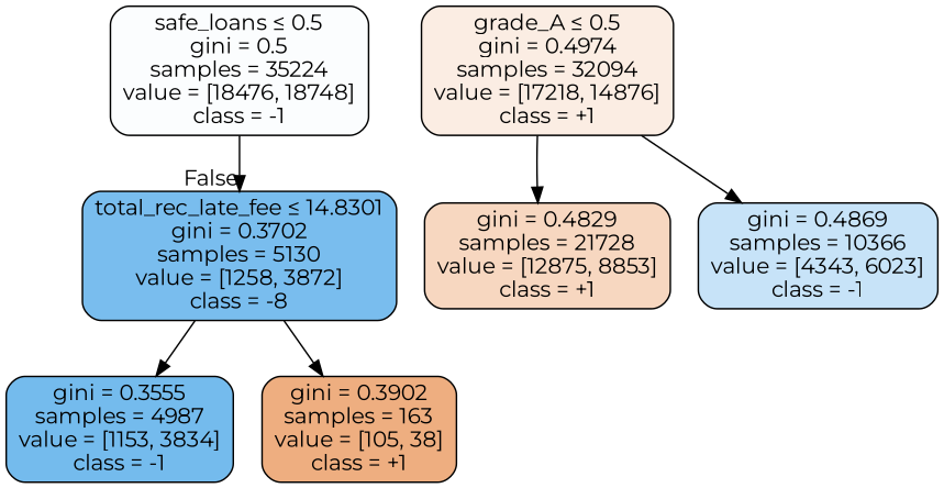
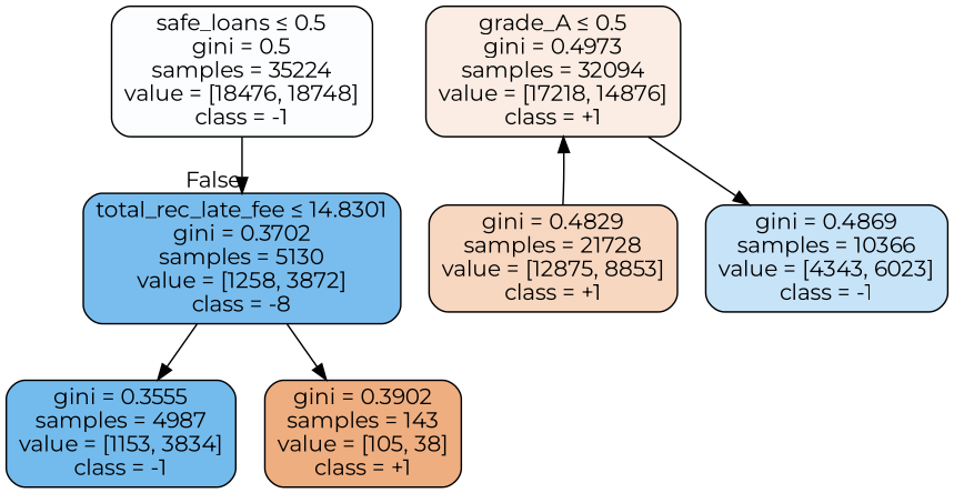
  digraph {
    fontname=Montserrat
    node [color=black fontname=Montserrat shape=box style="filled, rounded"]
    edge [fontname=Montserrat]
    n1 [fillcolor="#399de504" label=<safe_loans &le; 0.5<br/>gini = 0.5<br/>samples = 35224<br/>value = [18476, 18748]<br/>class = -1>]
    n2 [fillcolor="#399de5ac" label=<total_rec_late_fee &le; 14.8301<br/>gini = 0.3702<br/>samples = 5130<br/>value = [1258, 3872]<br/>class = -8>]
-   n3 [fillcolor="#e5813923" label=<grade_A &le; 0.5<br/>gini = 0.4974<br/>samples = 32094<br/>value = [17218, 14876]<br/>class = +1>]
+   n3 [fillcolor="#e5813923" label=<grade_A &le; 0.5<br/>gini = 0.4973<br/>samples = 32094<br/>value = [17218, 14876]<br/>class = +1>]
    n4 [fillcolor="#e5813950" label=<gini = 0.4829<br/>samples = 21728<br/>value = [12875, 8853]<br/>class = +1>]
    n5 [fillcolor="#399de547" label=<gini = 0.4869<br/>samples = 10366<br/>value = [4343, 6023]<br/>class = -1>]
    n6 [fillcolor="#399de5b2" label=<gini = 0.3555<br/>samples = 4987<br/>value = [1153, 3834]<br/>class = -1>]
-   n7 [fillcolor="#e58139a3" label=<gini = 0.3902<br/>samples = 163<br/>value = [105, 38]<br/>class = +1>]
+   n7 [fillcolor="#e58139a3" label=<gini = 0.3902<br/>samples = 143<br/>value = [105, 38]<br/>class = +1>]
    n1 -> n2 [headlabel=False labelangle=-45 labeldistance=2.5]
    n2 -> n6
    n2 -> n7
-   n3 -> n4
+   n4 -> n3
    n3 -> n5
  }
